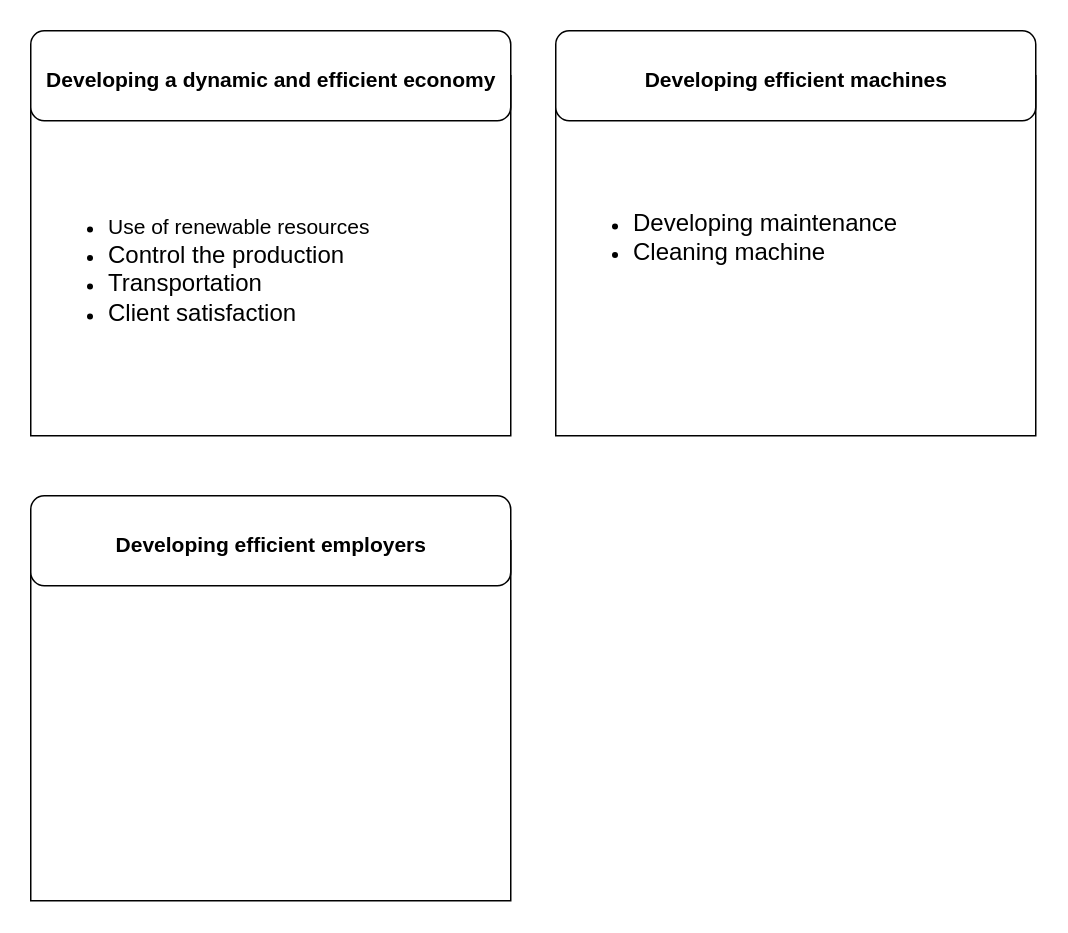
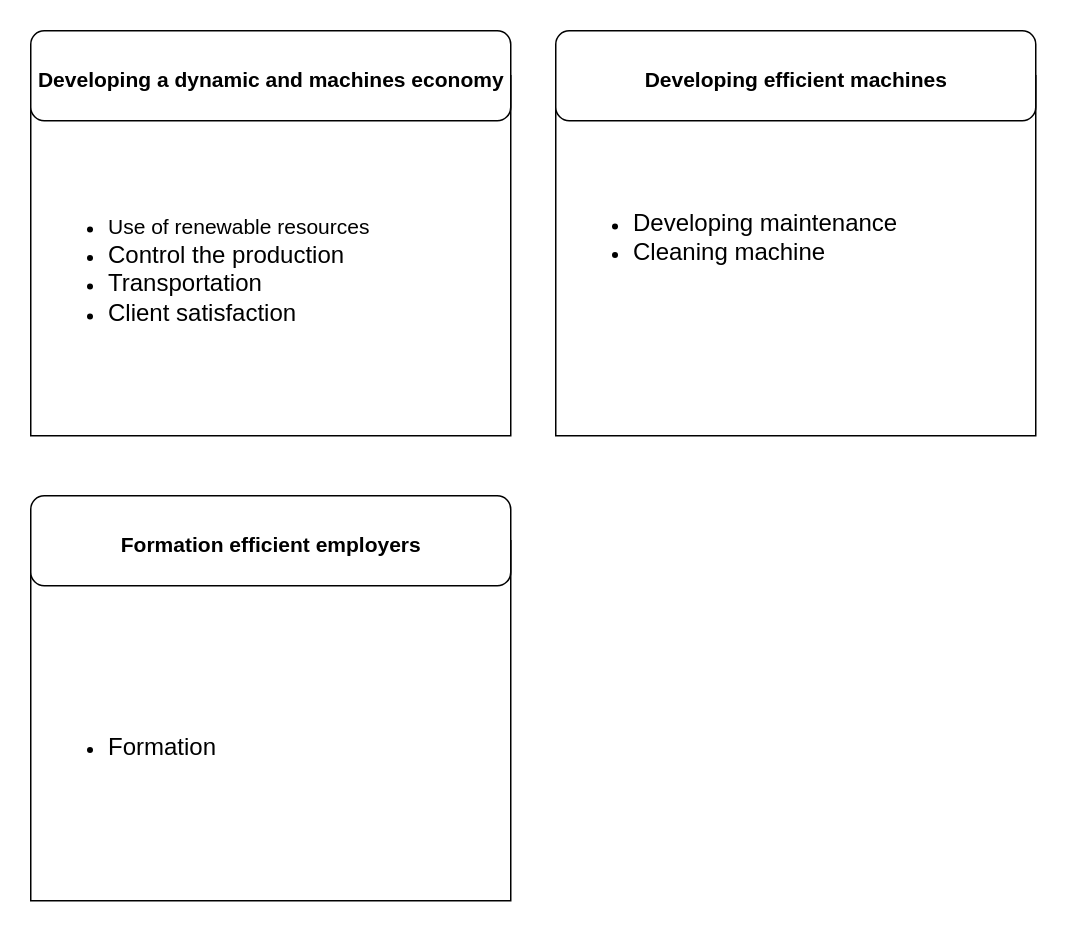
  <mxCell id="0" />
  <mxCell id="1" parent="0" />
  <mxCell id="2" value="" style="group" vertex="1" connectable="0" parent="1"><mxGeometry x="20" y="20" width="320" height="270" as="geometry" /></mxCell>
  <mxCell id="3" value="" style="rounded=0;whiteSpace=wrap;html=1;" vertex="1" parent="2"><mxGeometry y="30" width="320" height="240" as="geometry" /></mxCell>
  <mxCell id="4" value="" style="rounded=1;whiteSpace=wrap;html=1;" vertex="1" parent="2"><mxGeometry width="320" height="60" as="geometry" /></mxCell>
- <mxCell id="5" value="&lt;div align=&quot;justify&quot;&gt;&lt;font style=&quot;font-size: 14px&quot;&gt;Developing a dynamic and efficient economy&lt;/font&gt;&lt;br&gt;&lt;/div&gt;" style="text;strokeColor=none;fillColor=none;html=1;fontSize=24;fontStyle=1;verticalAlign=middle;align=center;" vertex="1" parent="2"><mxGeometry x="10" y="10" width="300" height="40" as="geometry" /></mxCell>
+ <mxCell id="5" value="&lt;div align=&quot;justify&quot;&gt;&lt;font style=&quot;font-size: 14px&quot;&gt;Developing a dynamic and machines economy&lt;/font&gt;&lt;br&gt;&lt;/div&gt;" style="text;strokeColor=none;fillColor=none;html=1;fontSize=24;fontStyle=1;verticalAlign=middle;align=center;" vertex="1" parent="2"><mxGeometry x="10" y="10" width="300" height="40" as="geometry" /></mxCell>
  <mxCell id="6" value="&lt;ul&gt;&lt;li&gt;&lt;font style=&quot;font-size: 14px&quot;&gt;Use of renewable resources&lt;/font&gt;&lt;/li&gt;&lt;li&gt;&lt;font size=&quot;3&quot;&gt;Control the production&lt;/font&gt;&lt;/li&gt;&lt;li&gt;&lt;font size=&quot;3&quot;&gt;Transportation&lt;/font&gt;&lt;/li&gt;&lt;li&gt;&lt;font size=&quot;3&quot;&gt;Client satisfaction&lt;/font&gt;&lt;br&gt;&lt;/li&gt;&lt;/ul&gt;" style="text;strokeColor=none;fillColor=none;html=1;whiteSpace=wrap;verticalAlign=middle;overflow=hidden;" vertex="1" parent="2"><mxGeometry x="10" y="70" width="300" height="180" as="geometry" /></mxCell>
  <mxCell id="7" value="" style="group" vertex="1" connectable="0" parent="1"><mxGeometry x="370" y="20" width="320" height="270" as="geometry" /></mxCell>
  <mxCell id="8" value="" style="group" vertex="1" connectable="0" parent="7"><mxGeometry width="320" height="270" as="geometry" /></mxCell>
  <mxCell id="9" value="" style="rounded=0;whiteSpace=wrap;html=1;" vertex="1" parent="8"><mxGeometry y="30" width="320" height="240" as="geometry" /></mxCell>
  <mxCell id="10" value="" style="rounded=1;whiteSpace=wrap;html=1;" vertex="1" parent="8"><mxGeometry width="320" height="60" as="geometry" /></mxCell>
  <mxCell id="11" value="&lt;br&gt;&lt;ul&gt;&lt;li&gt;&lt;font size=&quot;3&quot;&gt;Developing maintenance&lt;br&gt;&lt;/font&gt;&lt;/li&gt;&lt;li&gt;&lt;font size=&quot;3&quot;&gt;Cleaning machine&lt;/font&gt;&lt;br&gt;&lt;/li&gt;&lt;/ul&gt;" style="text;strokeColor=none;fillColor=none;html=1;whiteSpace=wrap;verticalAlign=middle;overflow=hidden;" vertex="1" parent="8"><mxGeometry x="10" y="70" width="300" height="120" as="geometry" /></mxCell>
  <mxCell id="12" value="&lt;div align=&quot;justify&quot;&gt;&lt;font style=&quot;font-size: 14px&quot;&gt;Developing efficient machines&lt;/font&gt;&lt;br&gt;&lt;/div&gt;" style="text;strokeColor=none;fillColor=none;html=1;fontSize=24;fontStyle=1;verticalAlign=middle;align=center;" vertex="1" parent="8"><mxGeometry x="10" y="10" width="300" height="40" as="geometry" /></mxCell>
  <mxCell id="13" value="" style="group" vertex="1" connectable="0" parent="1"><mxGeometry x="20" y="330" width="320" height="270" as="geometry" /></mxCell>
  <mxCell id="14" value="" style="group" vertex="1" connectable="0" parent="13"><mxGeometry width="320" height="270" as="geometry" /></mxCell>
  <mxCell id="15" value="" style="rounded=0;whiteSpace=wrap;html=1;" vertex="1" parent="14"><mxGeometry y="30" width="320" height="240" as="geometry" /></mxCell>
  <mxCell id="16" value="" style="rounded=1;whiteSpace=wrap;html=1;" vertex="1" parent="14"><mxGeometry width="320" height="60" as="geometry" /></mxCell>
- <mxCell id="18" value="&lt;div align=&quot;justify&quot;&gt;&lt;font style=&quot;font-size: 14px&quot;&gt;Developing efficient employers&lt;/font&gt;&lt;br&gt;&lt;/div&gt;" style="text;strokeColor=none;fillColor=none;html=1;fontSize=24;fontStyle=1;verticalAlign=middle;align=center;" vertex="1" parent="14"><mxGeometry x="10" y="10" width="300" height="40" as="geometry" /></mxCell>
+ <mxCell id="17" value="&lt;br&gt;&lt;ul&gt;&lt;li&gt;&lt;font size=&quot;3&quot;&gt;Formation&lt;/font&gt;&lt;br&gt;&lt;/li&gt;&lt;/ul&gt;" style="text;strokeColor=none;fillColor=none;html=1;whiteSpace=wrap;verticalAlign=middle;overflow=hidden;" vertex="1" parent="14"><mxGeometry x="10" y="70" width="300" height="180" as="geometry" /></mxCell>
+ <mxCell id="18" value="&lt;div align=&quot;justify&quot;&gt;&lt;font style=&quot;font-size: 14px&quot;&gt;Formation efficient employers&lt;/font&gt;&lt;br&gt;&lt;/div&gt;" style="text;strokeColor=none;fillColor=none;html=1;fontSize=24;fontStyle=1;verticalAlign=middle;align=center;" vertex="1" parent="14"><mxGeometry x="10" y="10" width="300" height="40" as="geometry" /></mxCell>
